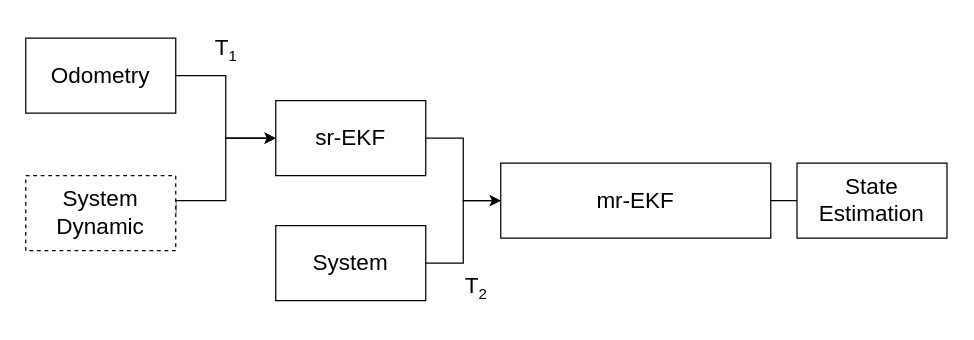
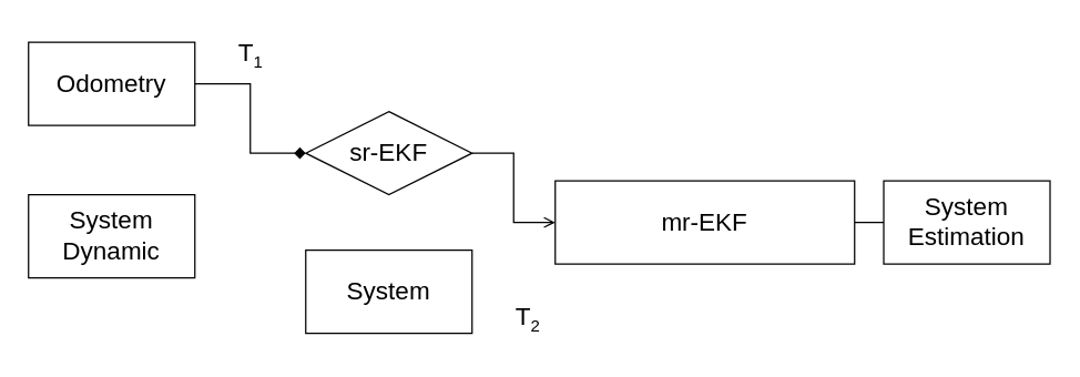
  <mxCell id="0" />
  <mxCell id="1" parent="0" />
- <mxCell id="2" style="edgeStyle=orthogonalEdgeStyle;rounded=0;orthogonalLoop=1;jettySize=auto;html=1;exitX=1;exitY=0.5;exitDx=0;exitDy=0;fontSize=18;entryX=0;entryY=0.5;entryDx=0;entryDy=0;" parent="1" source="3" target="9" edge="1"><mxGeometry relative="1" as="geometry"><mxPoint x="180" y="100" as="targetPoint" /><Array as="points"><mxPoint x="140" y="160" /><mxPoint x="180" y="160" /><mxPoint x="180" y="110" /></Array></mxGeometry></mxCell>
- <mxCell id="3" value="&lt;font style=&quot;font-size: 18px;&quot;&gt;System Dynamic&lt;/font&gt;" style="rounded=0;whiteSpace=wrap;html=1;dashed=1;" parent="1" vertex="1"><mxGeometry x="20" y="140" width="120" height="60" as="geometry" /></mxCell>
- <mxCell id="4" style="edgeStyle=orthogonalEdgeStyle;rounded=0;orthogonalLoop=1;jettySize=auto;html=1;exitX=1;exitY=0.5;exitDx=0;exitDy=0;entryX=0;entryY=0.5;entryDx=0;entryDy=0;fontSize=18;" parent="1" source="5" target="9" edge="1"><mxGeometry relative="1" as="geometry" /></mxCell>
+ <mxCell id="3" value="&lt;font style=&quot;font-size: 18px;&quot;&gt;System Dynamic&lt;/font&gt;" style="rounded=0;whiteSpace=wrap;html=1;" parent="1" vertex="1"><mxGeometry x="20" y="140" width="120" height="60" as="geometry" /></mxCell>
+ <mxCell id="4" style="edgeStyle=orthogonalEdgeStyle;rounded=0;orthogonalLoop=1;jettySize=auto;html=1;exitX=1;exitY=0.5;exitDx=0;exitDy=0;entryX=0;entryY=0.5;entryDx=0;entryDy=0;fontSize=18;endArrow=diamond;" parent="1" source="5" target="9" edge="1"><mxGeometry relative="1" as="geometry" /></mxCell>
  <mxCell id="5" value="Odometry" style="rounded=0;whiteSpace=wrap;html=1;fontSize=18;" parent="1" vertex="1"><mxGeometry x="20" y="30" width="120" height="60" as="geometry" /></mxCell>
- <mxCell id="6" style="edgeStyle=orthogonalEdgeStyle;rounded=0;orthogonalLoop=1;jettySize=auto;html=1;exitX=1;exitY=0.5;exitDx=0;exitDy=0;fontSize=18;entryX=0;entryY=0.5;entryDx=0;entryDy=0;" parent="1" source="7" target="11" edge="1"><mxGeometry relative="1" as="geometry"><mxPoint x="210" y="190" as="targetPoint" /></mxGeometry></mxCell>
  <mxCell id="7" value="System" style="rounded=0;whiteSpace=wrap;html=1;fontSize=18;" parent="1" vertex="1"><mxGeometry x="220" y="180" width="120" height="60" as="geometry" /></mxCell>
  <mxCell id="8" style="edgeStyle=orthogonalEdgeStyle;rounded=0;orthogonalLoop=1;jettySize=auto;html=1;exitX=1;exitY=0.5;exitDx=0;exitDy=0;entryX=0;entryY=0.5;entryDx=0;entryDy=0;fontSize=18;endArrow=open;" parent="1" source="9" target="11" edge="1"><mxGeometry relative="1" as="geometry" /></mxCell>
- <mxCell id="9" value="sr-EKF" style="rounded=0;whiteSpace=wrap;html=1;fontSize=18;" parent="1" vertex="1"><mxGeometry x="220" y="80" width="120" height="60" as="geometry" /></mxCell>
+ <mxCell id="9" value="sr-EKF" style="rhombus;whiteSpace=wrap;html=1;fontSize=18;" parent="1" vertex="1"><mxGeometry x="220" y="80" width="120" height="60" as="geometry" /></mxCell>
  <mxCell id="10" style="edgeStyle=orthogonalEdgeStyle;rounded=0;orthogonalLoop=1;jettySize=auto;html=1;exitX=1;exitY=0.5;exitDx=0;exitDy=0;entryX=0;entryY=0.5;entryDx=0;entryDy=0;fontSize=18;endArrow=none;" parent="1" source="11" target="14" edge="1"><mxGeometry relative="1" as="geometry" /></mxCell>
  <mxCell id="11" value="mr-EKF" style="rounded=0;whiteSpace=wrap;html=1;fontSize=18;" parent="1" vertex="1"><mxGeometry x="400" y="130" width="216" height="60" as="geometry" /></mxCell>
  <mxCell id="12" value="T&lt;sub&gt;&lt;font style=&quot;font-size: 12px;&quot;&gt;1&lt;/font&gt;&lt;/sub&gt;" style="text;html=1;align=center;verticalAlign=middle;resizable=0;points=[];autosize=1;strokeColor=none;fillColor=none;fontSize=18;" parent="1" vertex="1"><mxGeometry x="160" y="20" width="40" height="40" as="geometry" /></mxCell>
  <mxCell id="13" value="T&lt;sub&gt;&lt;font style=&quot;font-size: 12px;&quot;&gt;2&lt;/font&gt;&lt;/sub&gt;" style="text;html=1;align=center;verticalAlign=middle;resizable=0;points=[];autosize=1;strokeColor=none;fillColor=none;fontSize=18;" parent="1" vertex="1"><mxGeometry x="360" y="210" width="40" height="40" as="geometry" /></mxCell>
- <mxCell id="14" value="&lt;font style=&quot;font-size: 18px;&quot;&gt;State Estimation&lt;/font&gt;" style="rounded=0;whiteSpace=wrap;html=1;fontSize=12;" parent="1" vertex="1"><mxGeometry x="637" y="130" width="120" height="60" as="geometry" /></mxCell>
+ <mxCell id="14" value="&lt;font style=&quot;font-size: 18px;&quot;&gt;System Estimation&lt;/font&gt;" style="rounded=0;whiteSpace=wrap;html=1;fontSize=12;" parent="1" vertex="1"><mxGeometry x="637" y="130" width="120" height="60" as="geometry" /></mxCell>
